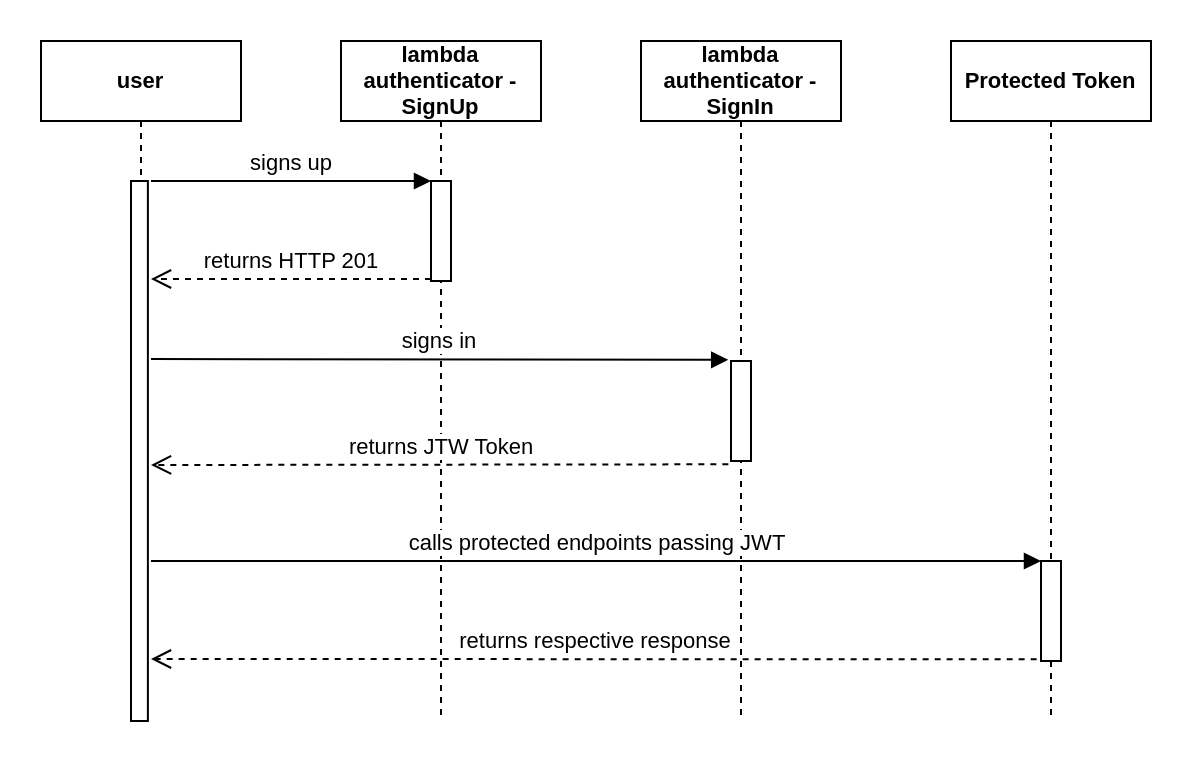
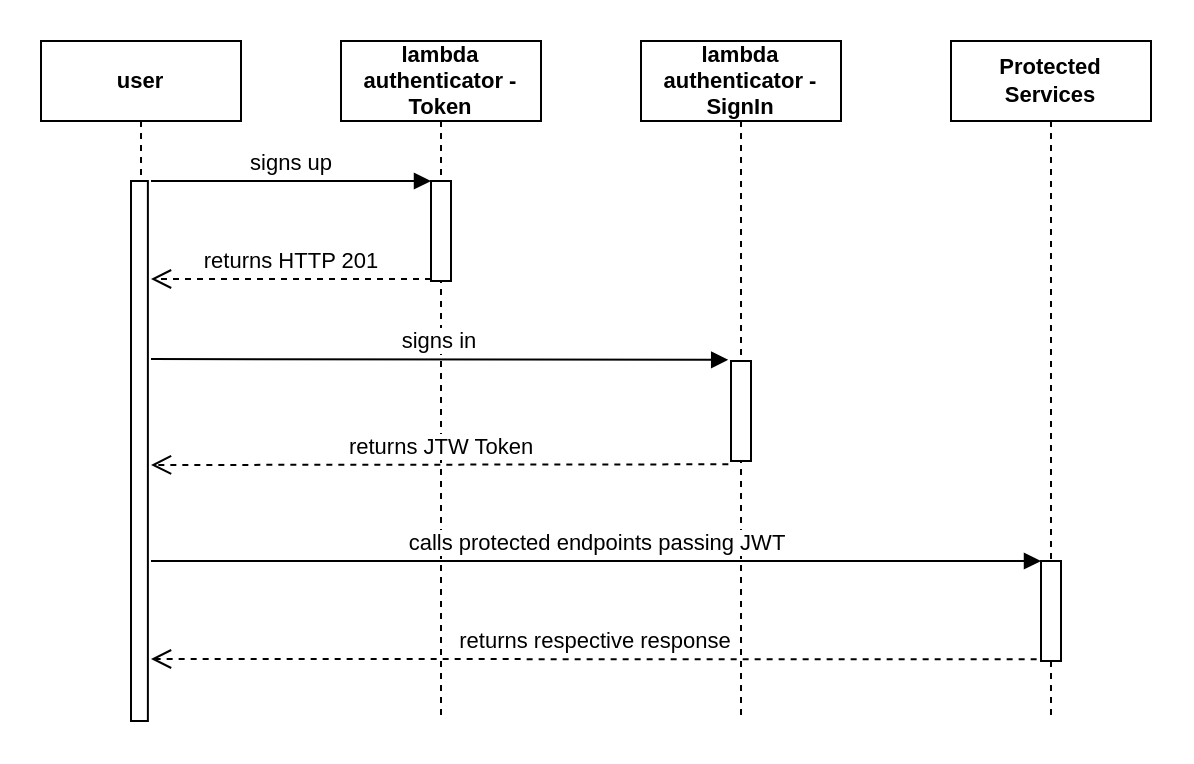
  <mxCell id="0" />
  <mxCell id="1" parent="0" />
  <mxCell id="2" value="&lt;span style=&quot;font-weight: 700;&quot;&gt;lambda authenticator -&lt;/span&gt;&lt;br style=&quot;padding: 0px; margin: 0px; font-weight: 700;&quot;&gt;&lt;span style=&quot;font-weight: 700;&quot;&gt;SignIn&lt;/span&gt;" style="shape=umlLifeline;perimeter=lifelinePerimeter;whiteSpace=wrap;html=1;container=1;collapsible=0;recursiveResize=0;outlineConnect=0;fontSize=11;" vertex="1" parent="1"><mxGeometry x="320" y="20" width="100" height="340" as="geometry" /></mxCell>
  <mxCell id="3" value="&lt;span style=&quot;font-weight: 700;&quot;&gt;user&lt;/span&gt;" style="shape=umlLifeline;perimeter=lifelinePerimeter;whiteSpace=wrap;html=1;container=1;collapsible=0;recursiveResize=0;outlineConnect=0;fontSize=11;" vertex="1" parent="1"><mxGeometry x="20" y="20" width="100" height="340" as="geometry" /></mxCell>
- <mxCell id="4" value="&lt;span style=&quot;font-weight: 700;&quot;&gt;lambda authenticator -&lt;/span&gt;&lt;br style=&quot;padding: 0px; margin: 0px; font-weight: 700;&quot;&gt;&lt;span style=&quot;font-weight: 700;&quot;&gt;SignUp&lt;/span&gt;" style="shape=umlLifeline;perimeter=lifelinePerimeter;whiteSpace=wrap;html=1;container=1;collapsible=0;recursiveResize=0;outlineConnect=0;fontSize=11;" vertex="1" parent="1"><mxGeometry x="170" y="20" width="100" height="340" as="geometry" /></mxCell>
+ <mxCell id="4" value="&lt;span style=&quot;font-weight: 700;&quot;&gt;lambda authenticator -&lt;/span&gt;&lt;br style=&quot;padding: 0px; margin: 0px; font-weight: 700;&quot;&gt;&lt;span style=&quot;font-weight: 700;&quot;&gt;Token&lt;/span&gt;" style="shape=umlLifeline;perimeter=lifelinePerimeter;whiteSpace=wrap;html=1;container=1;collapsible=0;recursiveResize=0;outlineConnect=0;fontSize=11;" vertex="1" parent="1"><mxGeometry x="170" y="20" width="100" height="340" as="geometry" /></mxCell>
  <mxCell id="5" value="" style="html=1;points=[];perimeter=orthogonalPerimeter;" vertex="1" parent="1"><mxGeometry x="65" y="90" width="8.44" height="270" as="geometry" /></mxCell>
  <mxCell id="6" value="" style="html=1;points=[];perimeter=orthogonalPerimeter;" vertex="1" parent="1"><mxGeometry x="215" y="90" width="10" height="50" as="geometry" /></mxCell>
  <mxCell id="7" value="signs up" style="html=1;verticalAlign=bottom;endArrow=block;rounded=0;" edge="1" parent="1"><mxGeometry width="80" relative="1" as="geometry"><mxPoint x="75" y="90" as="sourcePoint" /><mxPoint x="215" y="90" as="targetPoint" /></mxGeometry></mxCell>
  <mxCell id="8" value="returns HTTP 201" style="html=1;verticalAlign=bottom;endArrow=open;dashed=1;endSize=8;rounded=0;" edge="1" parent="1"><mxGeometry relative="1" as="geometry"><mxPoint x="215" y="139" as="sourcePoint" /><mxPoint x="75" y="139" as="targetPoint" /></mxGeometry></mxCell>
  <mxCell id="9" value="signs in" style="html=1;verticalAlign=bottom;endArrow=block;rounded=0;entryX=-0.14;entryY=-0.012;entryDx=0;entryDy=0;entryPerimeter=0;" edge="1" parent="1" target="10"><mxGeometry width="80" relative="1" as="geometry"><mxPoint x="75" y="179" as="sourcePoint" /><mxPoint x="365" y="200" as="targetPoint" /></mxGeometry></mxCell>
  <mxCell id="10" value="" style="html=1;points=[];perimeter=orthogonalPerimeter;" vertex="1" parent="1"><mxGeometry x="365" y="180" width="10" height="50" as="geometry" /></mxCell>
  <mxCell id="11" value="returns JTW Token" style="html=1;verticalAlign=bottom;endArrow=open;dashed=1;endSize=8;rounded=0;fontSize=11;exitX=-0.133;exitY=1.033;exitDx=0;exitDy=0;exitPerimeter=0;" edge="1" parent="1" source="10"><mxGeometry relative="1" as="geometry"><mxPoint x="405" y="220" as="sourcePoint" /><mxPoint x="75" y="232" as="targetPoint" /></mxGeometry></mxCell>
- <mxCell id="12" value="&lt;b&gt;Protected Token&lt;/b&gt;" style="shape=umlLifeline;perimeter=lifelinePerimeter;whiteSpace=wrap;html=1;container=1;collapsible=0;recursiveResize=0;outlineConnect=0;fontSize=11;" vertex="1" parent="1"><mxGeometry x="475" y="20" width="100" height="340" as="geometry" /></mxCell>
+ <mxCell id="12" value="&lt;b&gt;Protected Services&lt;/b&gt;" style="shape=umlLifeline;perimeter=lifelinePerimeter;whiteSpace=wrap;html=1;container=1;collapsible=0;recursiveResize=0;outlineConnect=0;fontSize=11;" vertex="1" parent="1"><mxGeometry x="475" y="20" width="100" height="340" as="geometry" /></mxCell>
  <mxCell id="13" value="" style="html=1;points=[];perimeter=orthogonalPerimeter;" vertex="1" parent="12"><mxGeometry x="45" y="260" width="10" height="50" as="geometry" /></mxCell>
  <mxCell id="14" value="calls protected endpoints passing JWT" style="html=1;verticalAlign=bottom;endArrow=block;rounded=0;entryX=0;entryY=0;entryDx=0;entryDy=0;entryPerimeter=0;" edge="1" parent="1" target="13"><mxGeometry width="80" relative="1" as="geometry"><mxPoint x="75" y="280" as="sourcePoint" /><mxPoint x="373.6" y="189.4" as="targetPoint" /></mxGeometry></mxCell>
  <mxCell id="15" value="returns respective response" style="html=1;verticalAlign=bottom;endArrow=open;dashed=1;endSize=8;rounded=0;fontSize=11;exitX=-0.217;exitY=0.983;exitDx=0;exitDy=0;exitPerimeter=0;" edge="1" parent="1" source="13"><mxGeometry relative="1" as="geometry"><mxPoint x="373.67" y="241.65" as="sourcePoint" /><mxPoint x="75" y="329" as="targetPoint" /></mxGeometry></mxCell>
